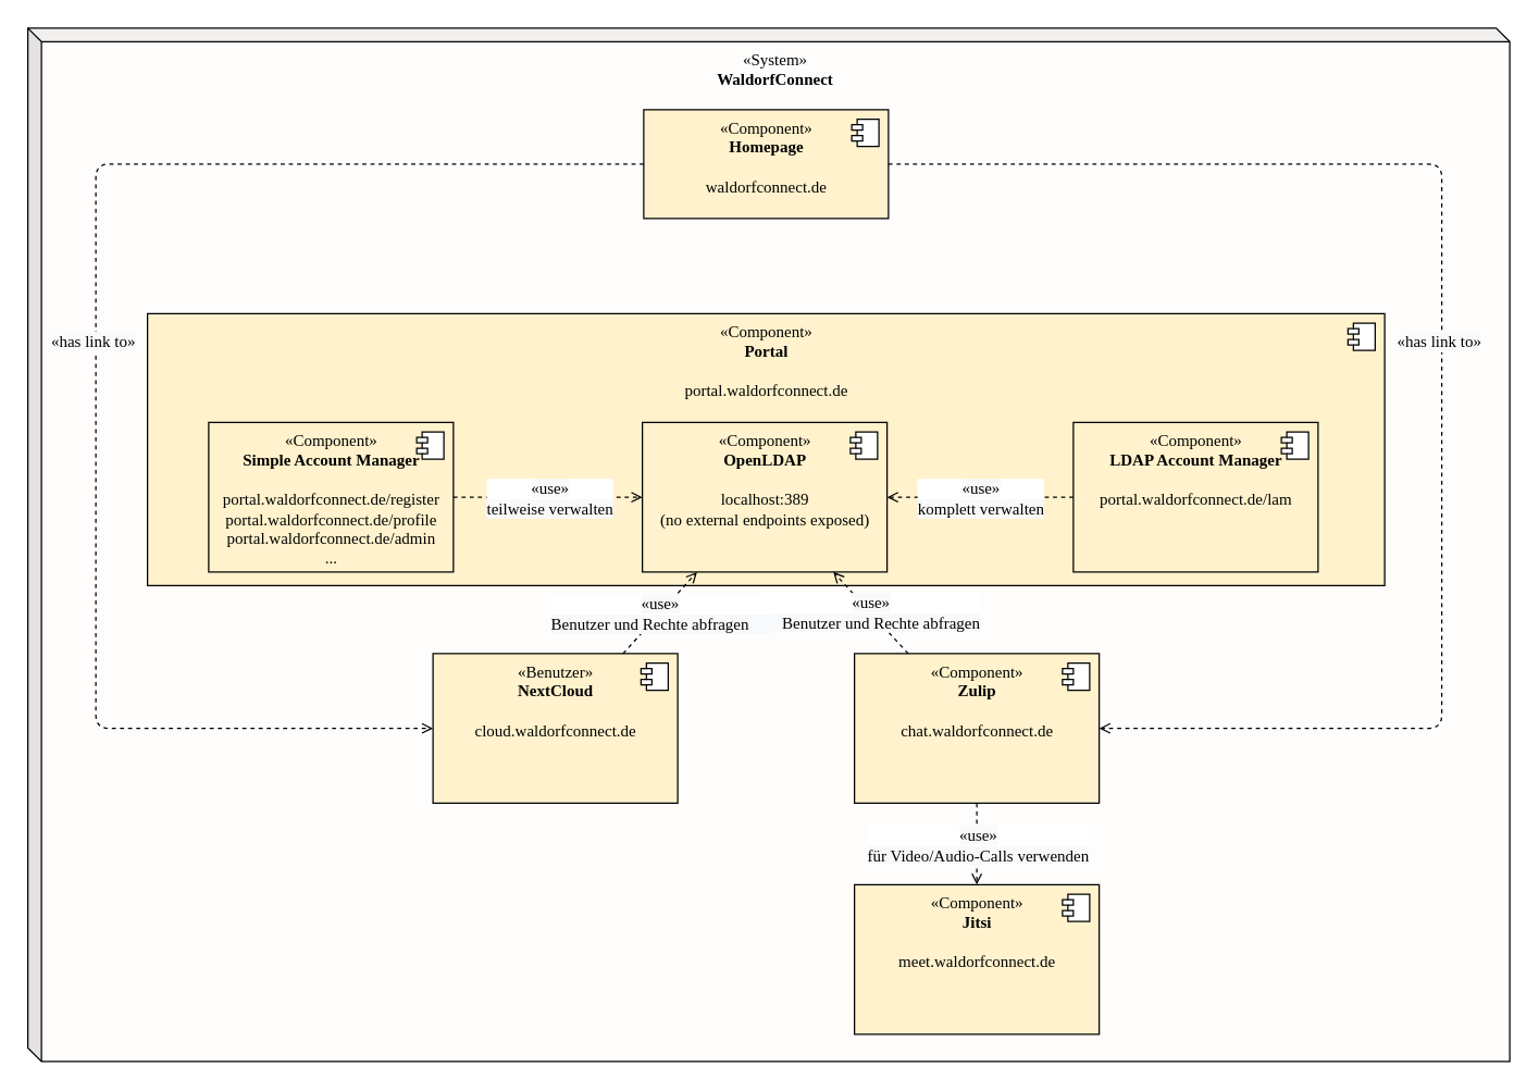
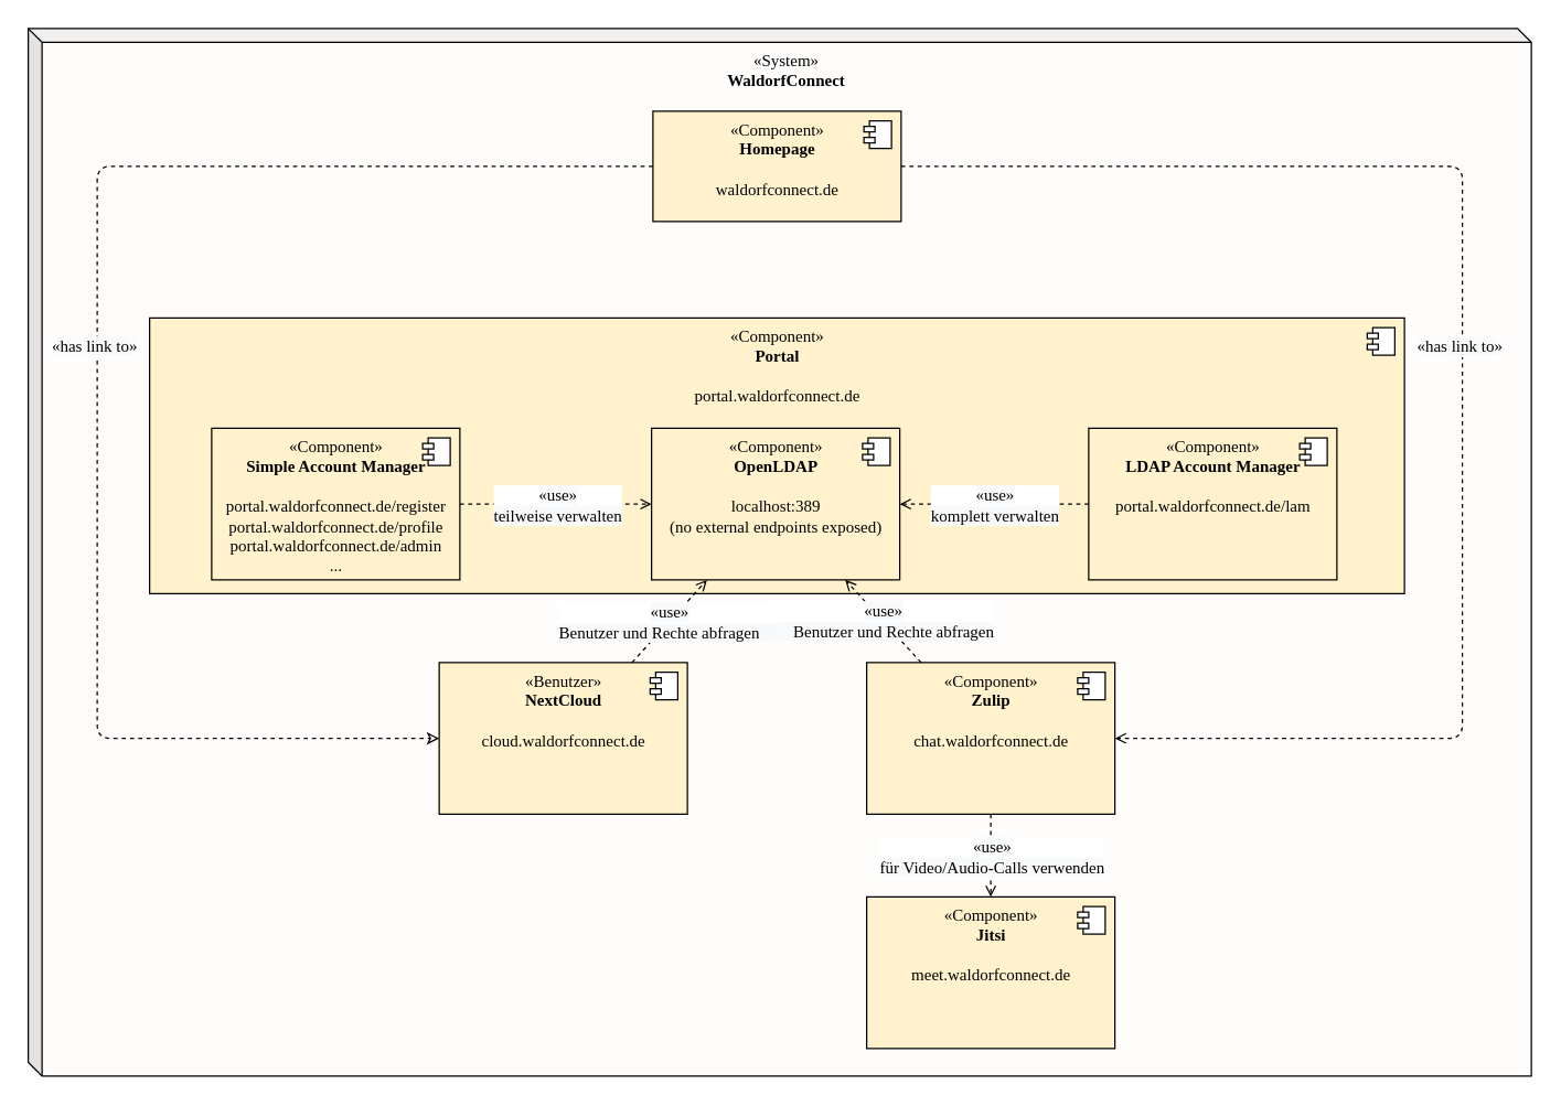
  <mxCell id="0" />
  <mxCell id="1" parent="0" />
  <mxCell id="2" value="&lt;font&gt;&lt;span class=&quot;char&quot;&gt;&lt;span class=&quot;vchar&quot; id=&quot;char-node&quot;&gt;«System&lt;/span&gt;&lt;/span&gt;&lt;span class=&quot;char&quot;&gt;&lt;span class=&quot;vchar&quot; id=&quot;char-node&quot;&gt;»&lt;br&gt;&lt;div&gt;&lt;b&gt;WaldorfConnect&lt;/b&gt;&lt;/div&gt;&lt;/span&gt;&lt;/span&gt;&lt;/font&gt;" style="shape=cube;whiteSpace=wrap;html=1;boundedLbl=1;backgroundOutline=1;darkOpacity=0.05;darkOpacity2=0.1;size=10;align=center;verticalAlign=top;fillColor=#FFFDFC;fontFamily=Verdana;" parent="1" vertex="1"><mxGeometry x="20" y="20" width="1090" height="760" as="geometry" /></mxCell>
  <mxCell id="3" value="&lt;font&gt;«Component»&lt;br&gt;&lt;b&gt;Portal&lt;/b&gt;&lt;br&gt;&lt;br&gt;portal.waldorfconnect.de&lt;br&gt;&lt;/font&gt;" style="html=1;dropTarget=0;verticalAlign=top;fillColor=#fff2cc;fontFamily=Verdana;fontSize=12;" vertex="1" parent="1"><mxGeometry x="108" y="230" width="910" height="200" as="geometry" /></mxCell>
  <mxCell id="4" value="" style="shape=component;jettyWidth=8;jettyHeight=4;fontFamily=Verdana;fontSize=12;" vertex="1" parent="3"><mxGeometry x="1" width="20" height="20" relative="1" as="geometry"><mxPoint x="-27" y="7" as="offset" /></mxGeometry></mxCell>
  <mxCell id="5" value="&lt;font&gt;«Component»&lt;br&gt;&lt;b&gt;OpenLDAP&lt;/b&gt;&lt;br&gt;&lt;br&gt;localhost:389&lt;br&gt;(no external endpoints exposed)&lt;br&gt;&lt;/font&gt;" style="html=1;dropTarget=0;verticalAlign=top;fillColor=#fff2cc;fontFamily=Verdana;" parent="1" vertex="1"><mxGeometry x="472" y="310" width="180" height="110" as="geometry" /></mxCell>
  <mxCell id="6" value="" style="shape=component;jettyWidth=8;jettyHeight=4;fontFamily=Verdana;" parent="5" vertex="1"><mxGeometry x="1" width="20" height="20" relative="1" as="geometry"><mxPoint x="-27" y="7" as="offset" /></mxGeometry></mxCell>
  <mxCell id="7" value="&lt;font&gt;«Component»&lt;br&gt;&lt;b&gt;Simple Account Manager&lt;br&gt;&lt;/b&gt;&lt;br&gt;portal.waldorfconnect.de/register&lt;br&gt;portal.waldorfconnect.de/profile&lt;br&gt;portal.waldorfconnect.de/admin&lt;br&gt;...&lt;br&gt;&lt;/font&gt;" style="html=1;dropTarget=0;verticalAlign=top;fillColor=#fff2cc;fontFamily=Verdana;" parent="1" vertex="1"><mxGeometry x="153" y="310" width="180" height="110" as="geometry" /></mxCell>
  <mxCell id="8" value="" style="shape=component;jettyWidth=8;jettyHeight=4;fontFamily=Verdana;" parent="7" vertex="1"><mxGeometry x="1" width="20" height="20" relative="1" as="geometry"><mxPoint x="-27" y="7" as="offset" /></mxGeometry></mxCell>
  <mxCell id="9" value="&lt;font&gt;«Component»&lt;br&gt;&lt;b&gt;LDAP Account Manager&lt;/b&gt;&lt;br&gt;&lt;br&gt;portal.waldorfconnect.de/lam&lt;br&gt;&lt;/font&gt;" style="html=1;dropTarget=0;verticalAlign=top;fillColor=#fff2cc;fontFamily=Verdana;" parent="1" vertex="1"><mxGeometry x="789" y="310" width="180" height="110" as="geometry" /></mxCell>
  <mxCell id="10" value="" style="shape=component;jettyWidth=8;jettyHeight=4;fontFamily=Verdana;" parent="9" vertex="1"><mxGeometry x="1" width="20" height="20" relative="1" as="geometry"><mxPoint x="-27" y="7" as="offset" /></mxGeometry></mxCell>
  <mxCell id="11" value="&lt;font&gt;«Component»&lt;br&gt;&lt;b&gt;Homepage&lt;/b&gt;&lt;br&gt;&lt;br&gt;waldorfconnect.de&lt;br&gt;&lt;/font&gt;" style="html=1;dropTarget=0;verticalAlign=top;fillColor=#fff2cc;fontFamily=Verdana;" parent="1" vertex="1"><mxGeometry x="473" y="80" width="180" height="80" as="geometry" /></mxCell>
  <mxCell id="12" value="" style="shape=component;jettyWidth=8;jettyHeight=4;fontFamily=Verdana;" parent="11" vertex="1"><mxGeometry x="1" width="20" height="20" relative="1" as="geometry"><mxPoint x="-27" y="7" as="offset" /></mxGeometry></mxCell>
  <mxCell id="13" value="" style="endArrow=open;html=1;fillColor=#000000;fontFamily=Verdana;fontSize=12;endFill=0;dashed=1;" parent="1" source="7" target="5" edge="1"><mxGeometry relative="1" as="geometry"><mxPoint x="338" y="360" as="sourcePoint" /><mxPoint x="438" y="360" as="targetPoint" /></mxGeometry></mxCell>
  <mxCell id="14" value="&lt;span style=&quot;background-color: rgb(248, 249, 250); font-size: 12px;&quot;&gt;«use»&lt;br&gt;teilweise verwalten&lt;br&gt;&lt;/span&gt;" style="edgeLabel;resizable=0;html=1;align=center;verticalAlign=middle;fontFamily=Verdana;" parent="13" connectable="0" vertex="1"><mxGeometry relative="1" as="geometry" /></mxCell>
  <mxCell id="15" value="" style="endArrow=open;html=1;fillColor=#000000;fontFamily=Verdana;fontSize=12;endFill=0;dashed=1;" parent="1" target="5" edge="1" source="9"><mxGeometry relative="1" as="geometry"><mxPoint x="688" y="370" as="sourcePoint" /><mxPoint x="788" y="370" as="targetPoint" /></mxGeometry></mxCell>
  <mxCell id="16" value="&lt;span style=&quot;background-color: rgb(248, 249, 250); font-size: 12px;&quot;&gt;«use»&lt;br&gt;komplett verwalten&lt;br&gt;&lt;/span&gt;" style="edgeLabel;resizable=0;html=1;align=center;verticalAlign=middle;fontFamily=Verdana;" parent="15" connectable="0" vertex="1"><mxGeometry relative="1" as="geometry" /></mxCell>
  <mxCell id="17" value="&lt;font&gt;«Benutzer»&lt;br&gt;&lt;b&gt;NextCloud&lt;/b&gt;&lt;br&gt;&lt;br&gt;cloud.waldorfconnect.de&lt;br&gt;&lt;/font&gt;" style="html=1;dropTarget=0;verticalAlign=top;fillColor=#fff2cc;fontFamily=Verdana;" vertex="1" parent="1"><mxGeometry x="318" y="480" width="180" height="110" as="geometry" /></mxCell>
  <mxCell id="18" value="" style="shape=component;jettyWidth=8;jettyHeight=4;fontFamily=Verdana;" vertex="1" parent="17"><mxGeometry x="1" width="20" height="20" relative="1" as="geometry"><mxPoint x="-27" y="7" as="offset" /></mxGeometry></mxCell>
  <mxCell id="19" value="&lt;font&gt;«Component»&lt;br&gt;&lt;b&gt;Zulip&lt;/b&gt;&lt;br&gt;&lt;br&gt;chat.waldorfconnect.de&lt;br&gt;&lt;/font&gt;" style="html=1;dropTarget=0;verticalAlign=top;fillColor=#fff2cc;fontFamily=Verdana;" vertex="1" parent="1"><mxGeometry x="628" y="480" width="180" height="110" as="geometry" /></mxCell>
  <mxCell id="20" value="" style="shape=component;jettyWidth=8;jettyHeight=4;fontFamily=Verdana;" vertex="1" parent="19"><mxGeometry x="1" width="20" height="20" relative="1" as="geometry"><mxPoint x="-27" y="7" as="offset" /></mxGeometry></mxCell>
  <mxCell id="21" value="&lt;font&gt;«Component»&lt;br&gt;&lt;b&gt;Jitsi&lt;/b&gt;&lt;br&gt;&lt;br&gt;meet.waldorfconnect.de&lt;br&gt;&lt;/font&gt;" style="html=1;dropTarget=0;verticalAlign=top;fillColor=#fff2cc;fontFamily=Verdana;" vertex="1" parent="1"><mxGeometry x="628" y="650" width="180" height="110" as="geometry" /></mxCell>
  <mxCell id="22" value="" style="shape=component;jettyWidth=8;jettyHeight=4;fontFamily=Verdana;" vertex="1" parent="21"><mxGeometry x="1" width="20" height="20" relative="1" as="geometry"><mxPoint x="-27" y="7" as="offset" /></mxGeometry></mxCell>
  <mxCell id="23" value="" style="endArrow=open;html=1;fillColor=#000000;fontFamily=Verdana;fontSize=12;endFill=0;dashed=1;" edge="1" parent="1" source="19" target="5"><mxGeometry relative="1" as="geometry"><mxPoint x="598" y="444.5" as="sourcePoint" /><mxPoint x="698" y="444.5" as="targetPoint" /></mxGeometry></mxCell>
  <mxCell id="24" value="&lt;span style=&quot;background-color: rgb(248, 249, 250); font-size: 12px;&quot;&gt;&lt;span style=&quot;&quot;&gt;«use»&lt;/span&gt;&lt;br&gt;&lt;font style=&quot;font-size: 12px;&quot;&gt;&amp;nbsp; &amp;nbsp; &amp;nbsp;Benutzer und Rechte abfragen&lt;/font&gt;&lt;br&gt;&lt;/span&gt;" style="edgeLabel;resizable=0;html=1;align=center;verticalAlign=middle;fontFamily=Verdana;" connectable="0" vertex="1" parent="23"><mxGeometry relative="1" as="geometry" /></mxCell>
  <mxCell id="25" value="" style="endArrow=open;html=1;fillColor=#000000;fontFamily=Verdana;fontSize=12;endFill=0;dashed=1;" edge="1" parent="1" source="17" target="5"><mxGeometry relative="1" as="geometry"><mxPoint x="358" y="440" as="sourcePoint" /><mxPoint x="458" y="440" as="targetPoint" /></mxGeometry></mxCell>
  <mxCell id="26" value="&lt;font style=&quot;font-size: 12px;&quot;&gt;&lt;span style=&quot;background-color: rgb(248, 249, 250);&quot;&gt;«use»&lt;br&gt;&lt;/span&gt;&lt;span style=&quot;background-color: rgb(248, 249, 250);&quot;&gt;Benutzer und Rechte abfragen&amp;nbsp; &amp;nbsp; &amp;nbsp;&lt;/span&gt;&lt;/font&gt;&lt;span style=&quot;font-size: 12px; background-color: rgb(248, 249, 250);&quot;&gt;&lt;br&gt;&lt;/span&gt;" style="edgeLabel;resizable=0;html=1;align=center;verticalAlign=middle;fontFamily=Verdana;" connectable="0" vertex="1" parent="25"><mxGeometry relative="1" as="geometry" /></mxCell>
  <mxCell id="27" value="" style="endArrow=open;html=1;fillColor=#000000;fontFamily=Verdana;fontSize=12;endFill=0;dashed=1;" edge="1" parent="1" source="19" target="21"><mxGeometry relative="1" as="geometry"><mxPoint x="678" y="600" as="sourcePoint" /><mxPoint x="778" y="600" as="targetPoint" /></mxGeometry></mxCell>
  <mxCell id="28" value="&lt;span style=&quot;background-color: rgb(248, 249, 250); font-size: 12px;&quot;&gt;«use»&lt;br&gt;für Video/Audio-Calls verwenden&lt;br&gt;&lt;/span&gt;" style="edgeLabel;resizable=0;html=1;align=center;verticalAlign=middle;fontFamily=Verdana;" connectable="0" vertex="1" parent="27"><mxGeometry relative="1" as="geometry" /></mxCell>
- <mxCell id="29" value="" style="endArrow=open;html=1;fillColor=#000000;fontFamily=Verdana;fontSize=12;endFill=0;dashed=1;edgeStyle=orthogonalEdgeStyle;" edge="1" parent="1" source="11" target="17"><mxGeometry relative="1" as="geometry"><mxPoint x="390" y="130" as="sourcePoint" /><mxPoint x="390" y="200" as="targetPoint" /><Array as="points"><mxPoint x="70" y="120" /><mxPoint x="70" y="535" /></Array></mxGeometry></mxCell>
+ <mxCell id="29" value="" style="endArrow=classic;html=1;fillColor=#000000;fontFamily=Verdana;fontSize=12;endFill=0;dashed=1;edgeStyle=orthogonalEdgeStyle;" edge="1" parent="1" source="11" target="17"><mxGeometry relative="1" as="geometry"><mxPoint x="390" y="130" as="sourcePoint" /><mxPoint x="390" y="200" as="targetPoint" /><Array as="points"><mxPoint x="70" y="120" /><mxPoint x="70" y="535" /></Array></mxGeometry></mxCell>
  <mxCell id="30" value="&lt;span style=&quot;background-color: rgb(251, 251, 251);&quot;&gt;«has&amp;nbsp;&lt;/span&gt;&lt;span style=&quot;font-size: 12px; background-color: rgb(248, 249, 250);&quot;&gt;link to&lt;/span&gt;&lt;span style=&quot;background-color: rgb(251, 251, 251);&quot;&gt;»&lt;/span&gt;" style="edgeLabel;resizable=0;html=1;align=center;verticalAlign=middle;fontFamily=Verdana;fontSize=12;" connectable="0" vertex="1" parent="29"><mxGeometry relative="1" as="geometry"><mxPoint x="-2.76" y="0.84" as="offset" /></mxGeometry></mxCell>
  <mxCell id="31" value="" style="endArrow=open;html=1;fillColor=#000000;fontFamily=Verdana;fontSize=12;endFill=0;dashed=1;edgeStyle=orthogonalEdgeStyle;" edge="1" parent="1" source="11" target="19"><mxGeometry relative="1" as="geometry"><mxPoint x="573" y="170" as="sourcePoint" /><mxPoint x="573" y="240" as="targetPoint" /><Array as="points"><mxPoint x="1060" y="120" /><mxPoint x="1060" y="535" /></Array></mxGeometry></mxCell>
  <mxCell id="32" value="&lt;span style=&quot;background-color: rgb(251, 251, 251);&quot;&gt;«has&amp;nbsp;&lt;/span&gt;&lt;span style=&quot;font-size: 12px; background-color: rgb(248, 249, 250);&quot;&gt;link to&lt;/span&gt;&lt;span style=&quot;background-color: rgb(251, 251, 251);&quot;&gt;»&lt;/span&gt;" style="edgeLabel;resizable=0;html=1;align=center;verticalAlign=middle;fontFamily=Verdana;fontSize=12;" connectable="0" vertex="1" parent="31"><mxGeometry relative="1" as="geometry"><mxPoint x="-2.76" y="0.84" as="offset" /></mxGeometry></mxCell>
